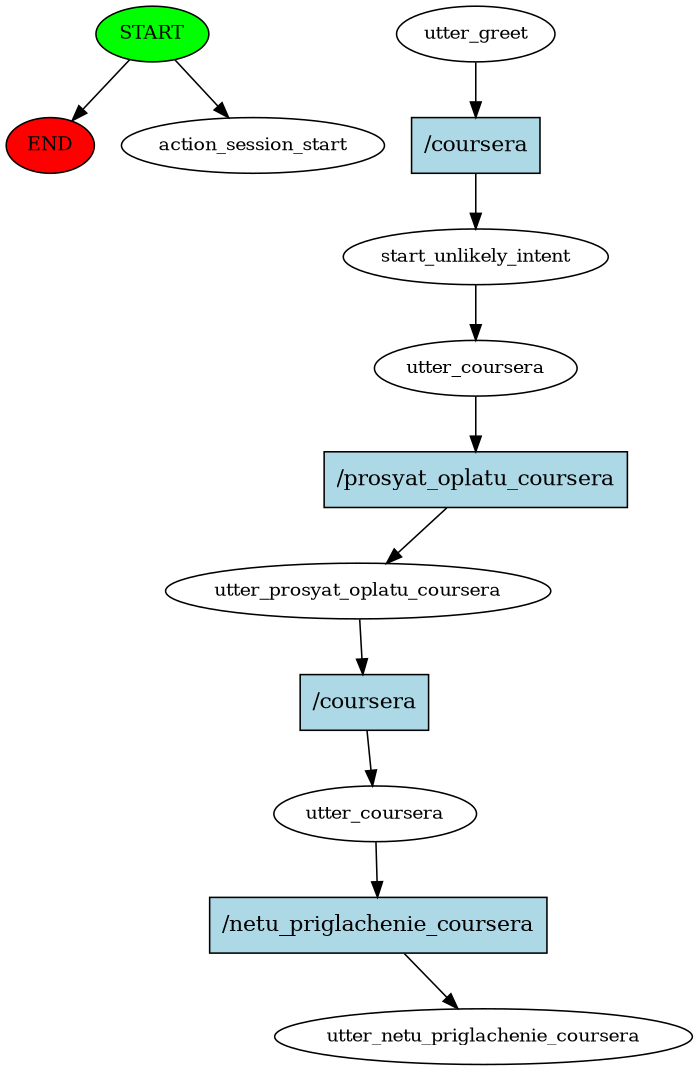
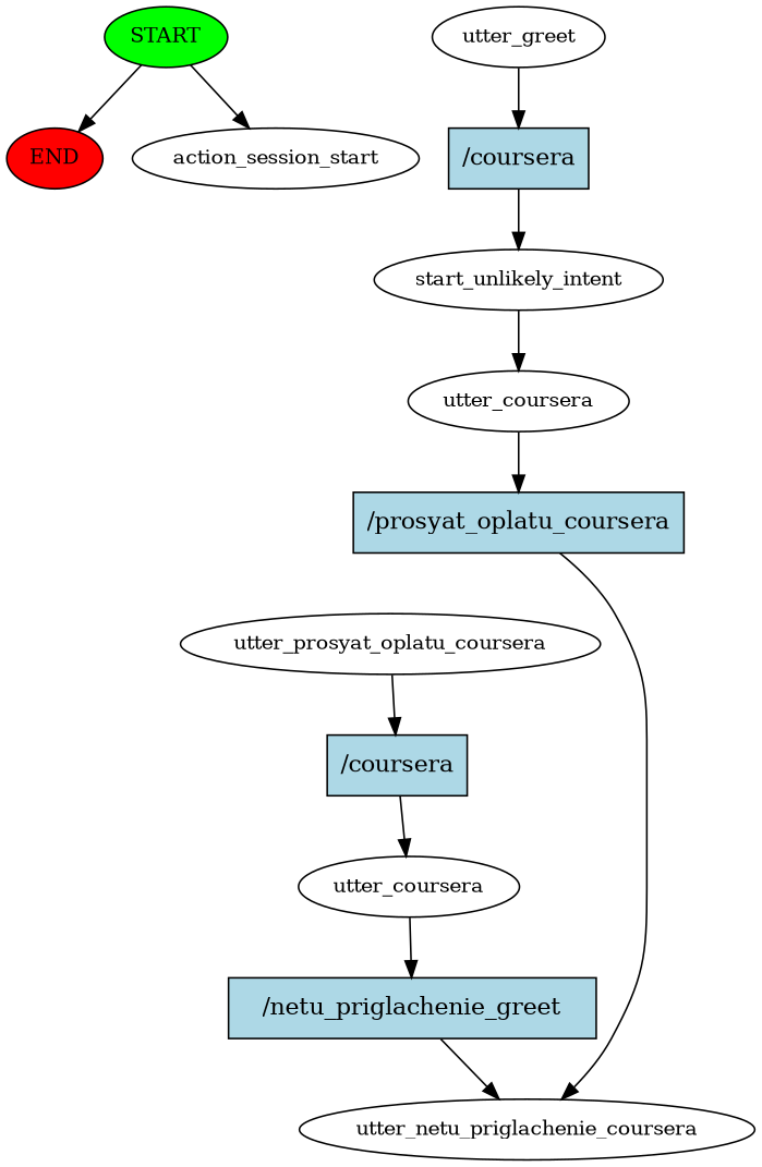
  digraph {
    node [fontsize=12]
    n1 [fillcolor=green label=START style=filled]
    n2 [fillcolor=red label=END style=filled]
    n3 [label=action_session_start]
    n4 [label=utter_greet]
    n5 [fillcolor=lightblue label="/coursera" shape=rect style=filled fontsize=""]
    n6 [label=start_unlikely_intent]
    n7 [label=utter_coursera]
    n8 [fillcolor=lightblue label="/prosyat_oplatu_coursera" shape=rect style=filled fontsize=""]
    n9 [label=utter_prosyat_oplatu_coursera]
    n10 [fillcolor=lightblue label="/coursera" shape=rect style=filled fontsize=""]
    n11 [label=utter_coursera]
-   n12 [fillcolor=lightblue label="/netu_priglachenie_coursera" shape=rect style=filled fontsize=""]
+   n12 [fillcolor=lightblue label="/netu_priglachenie_greet" shape=rect style=filled fontsize=""]
    n13 [label=utter_netu_priglachenie_coursera]
    n1 -> n2
    n1 -> n3
    n4 -> n5
    n5 -> n6
    n6 -> n7
    n7 -> n8
-   n8 -> n9
+   n8 -> n13
    n9 -> n10
    n10 -> n11
    n11 -> n12
    n12 -> n13
  }
